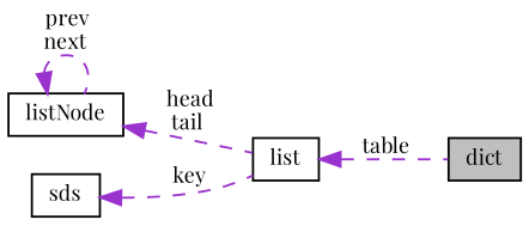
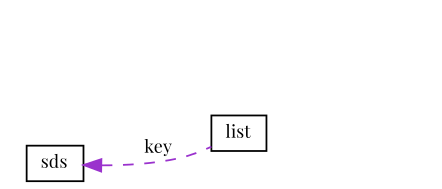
  digraph {
    fontname="Playfair Display"
    rankdir=LR
    node [color=black fillcolor=white fontname="Playfair Display" fontsize=10 shape=record style=filled]
    edge [color=darkorchid3 dir=back fontname="Playfair Display" fontsize=10 labelfontname=Helvetica labelfontsize=10 style=dashed]
-   n1 [fillcolor=grey75 fontcolor=black height=0.2 label=dict width=0.4]
    n2 [height=0.2 label=list width=0.4]
-   n3 [height=0.2 label=listNode width=0.4]
    n4 [height=0.2 label=sds width=0.4]
-   n2 -> n1 [label=" table"]
-   n3 -> n2 [label=" head\ntail"]
-   n3 -> n3 [label=" prev\nnext"]
    n4 -> n2 [label=" key"]
  }
